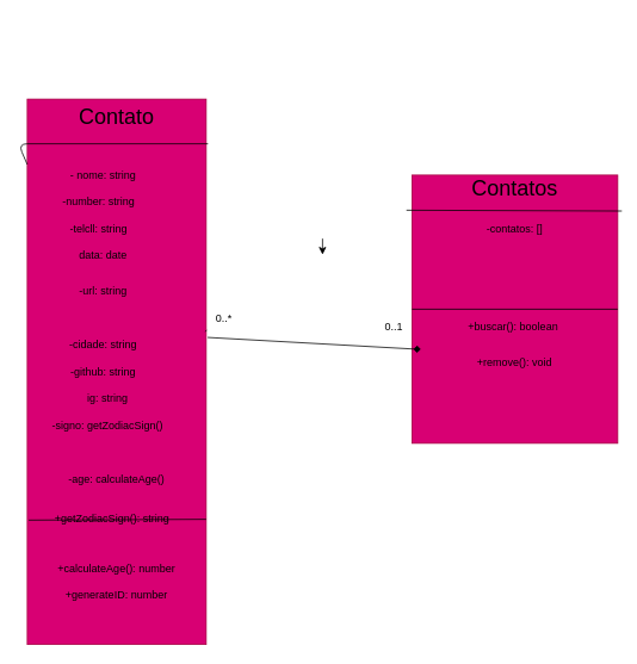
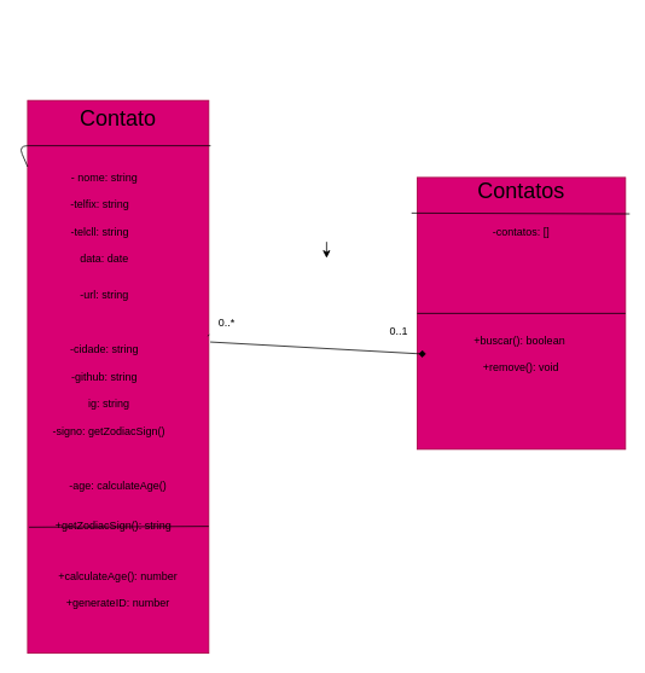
  <mxCell id="0" />
  <mxCell id="1" parent="0" />
  <mxCell id="2" style="edgeStyle=none;html=1;" edge="1" parent="1"><mxGeometry relative="1" as="geometry"><mxPoint x="360" y="266.081" as="sourcePoint" /><mxPoint x="360" y="283.919" as="targetPoint" /></mxGeometry></mxCell>
  <mxCell id="3" value="" style="rounded=0;whiteSpace=wrap;html=1;fillColor=#d80073;fontColor=#ffffff;strokeColor=#A50040;" vertex="1" parent="1"><mxGeometry x="30" y="110" width="200" height="610" as="geometry" /></mxCell>
  <mxCell id="4" value="" style="rounded=0;whiteSpace=wrap;html=1;fillColor=#d80073;fontColor=#ffffff;strokeColor=#A50040;" vertex="1" parent="1"><mxGeometry x="460" y="195" width="230" height="300" as="geometry" /></mxCell>
  <mxCell id="5" value="&lt;font style=&quot;font-size: 24px;&quot;&gt;Contato&lt;/font&gt;" style="text;html=1;strokeColor=none;fillColor=none;align=center;verticalAlign=middle;whiteSpace=wrap;rounded=0;" vertex="1" parent="1"><mxGeometry x="40" y="20" width="180" height="220" as="geometry" /></mxCell>
  <mxCell id="6" value="Contatos" style="text;html=1;strokeColor=none;fillColor=none;align=center;verticalAlign=middle;whiteSpace=wrap;rounded=0;fontSize=24;" vertex="1" parent="1"><mxGeometry x="545" y="195" width="60" height="30" as="geometry" /></mxCell>
  <mxCell id="7" value="" style="endArrow=none;html=1;fontSize=24;" edge="1" parent="1" source="3"><mxGeometry width="50" height="50" relative="1" as="geometry"><mxPoint x="380" y="390" as="sourcePoint" /><mxPoint x="232" y="160" as="targetPoint" /><Array as="points"><mxPoint x="20" y="160" /><mxPoint x="232" y="160" /></Array></mxGeometry></mxCell>
  <mxCell id="8" value="" style="endArrow=none;html=1;fontSize=24;exitX=-0.027;exitY=0.131;exitDx=0;exitDy=0;exitPerimeter=0;entryX=1.02;entryY=0.134;entryDx=0;entryDy=0;entryPerimeter=0;" edge="1" parent="1" source="4" target="4"><mxGeometry width="50" height="50" relative="1" as="geometry"><mxPoint x="380" y="390" as="sourcePoint" /><mxPoint x="430" y="340" as="targetPoint" /></mxGeometry></mxCell>
  <mxCell id="9" value="- nome: string" style="text;html=1;strokeColor=none;fillColor=none;align=center;verticalAlign=middle;whiteSpace=wrap;rounded=0;fontSize=12;" vertex="1" parent="1"><mxGeometry x="40" y="180" width="150" height="30" as="geometry" /></mxCell>
- <mxCell id="10" value="-number: string" style="text;html=1;strokeColor=none;fillColor=none;align=center;verticalAlign=middle;whiteSpace=wrap;rounded=0;fontSize=12;" vertex="1" parent="1"><mxGeometry x="40" y="210" width="140" height="30" as="geometry" /></mxCell>
+ <mxCell id="10" value="-telfix: string" style="text;html=1;strokeColor=none;fillColor=none;align=center;verticalAlign=middle;whiteSpace=wrap;rounded=0;fontSize=12;" vertex="1" parent="1"><mxGeometry x="40" y="210" width="140" height="30" as="geometry" /></mxCell>
  <mxCell id="11" value="-telcll: string" style="text;html=1;strokeColor=none;fillColor=none;align=center;verticalAlign=middle;whiteSpace=wrap;rounded=0;fontSize=12;" vertex="1" parent="1"><mxGeometry x="40" y="240" width="140" height="30" as="geometry" /></mxCell>
  <mxCell id="12" value="data: date" style="text;html=1;strokeColor=none;fillColor=none;align=center;verticalAlign=middle;whiteSpace=wrap;rounded=0;fontSize=12;" vertex="1" parent="1"><mxGeometry x="65" y="270" width="100" height="30" as="geometry" /></mxCell>
  <mxCell id="13" value="-url: string" style="text;html=1;strokeColor=none;fillColor=none;align=center;verticalAlign=middle;whiteSpace=wrap;rounded=0;fontSize=12;" vertex="1" parent="1"><mxGeometry x="50" y="310" width="130" height="30" as="geometry" /></mxCell>
  <mxCell id="14" value="-cidade: string" style="text;html=1;strokeColor=none;fillColor=none;align=center;verticalAlign=middle;whiteSpace=wrap;rounded=0;fontSize=12;" vertex="1" parent="1"><mxGeometry x="60" y="370" width="110" height="30" as="geometry" /></mxCell>
  <mxCell id="15" value="-github: string" style="text;html=1;strokeColor=none;fillColor=none;align=center;verticalAlign=middle;whiteSpace=wrap;rounded=0;fontSize=12;" vertex="1" parent="1"><mxGeometry x="60" y="400" width="110" height="30" as="geometry" /></mxCell>
  <mxCell id="16" value="ig: string" style="text;html=1;strokeColor=none;fillColor=none;align=center;verticalAlign=middle;whiteSpace=wrap;rounded=0;fontSize=12;" vertex="1" parent="1"><mxGeometry x="55" y="430" width="130" height="30" as="geometry" /></mxCell>
  <mxCell id="17" value="-signo: getZodiacSign()" style="text;html=1;strokeColor=none;fillColor=none;align=center;verticalAlign=middle;whiteSpace=wrap;rounded=0;fontSize=12;" vertex="1" parent="1"><mxGeometry x="55" y="460" width="130" height="30" as="geometry" /></mxCell>
  <mxCell id="18" value="-age: calculateAge()" style="text;html=1;strokeColor=none;fillColor=none;align=center;verticalAlign=middle;whiteSpace=wrap;rounded=0;fontSize=12;" vertex="1" parent="1"><mxGeometry x="75" y="520" width="110" height="30" as="geometry" /></mxCell>
  <mxCell id="19" value="" style="endArrow=none;html=1;fontSize=12;exitX=0.008;exitY=0.772;exitDx=0;exitDy=0;exitPerimeter=0;" edge="1" parent="1" source="3"><mxGeometry width="50" height="50" relative="1" as="geometry"><mxPoint x="310" y="710" as="sourcePoint" /><mxPoint x="230" y="580" as="targetPoint" /></mxGeometry></mxCell>
  <mxCell id="20" value="+getZodiacSign(): string" style="text;html=1;strokeColor=none;fillColor=none;align=center;verticalAlign=middle;whiteSpace=wrap;rounded=0;fontSize=12;" vertex="1" parent="1"><mxGeometry x="45" y="565" width="160" height="30" as="geometry" /></mxCell>
  <mxCell id="21" value="+calculateAge(): number" style="text;html=1;strokeColor=none;fillColor=none;align=center;verticalAlign=middle;whiteSpace=wrap;rounded=0;fontSize=12;" vertex="1" parent="1"><mxGeometry x="55" y="620" width="150" height="30" as="geometry" /></mxCell>
  <mxCell id="22" value="+generateID: number" style="text;html=1;strokeColor=none;fillColor=none;align=center;verticalAlign=middle;whiteSpace=wrap;rounded=0;fontSize=12;" vertex="1" parent="1"><mxGeometry x="40" y="650" width="180" height="30" as="geometry" /></mxCell>
  <mxCell id="23" value="-contatos: []" style="text;html=1;strokeColor=none;fillColor=none;align=center;verticalAlign=middle;whiteSpace=wrap;rounded=0;fontSize=12;" vertex="1" parent="1"><mxGeometry x="520" y="240" width="110" height="30" as="geometry" /></mxCell>
  <mxCell id="24" value="" style="endArrow=none;html=1;fontSize=12;entryX=1;entryY=0.5;entryDx=0;entryDy=0;exitX=0;exitY=0.5;exitDx=0;exitDy=0;" edge="1" parent="1" source="4" target="4"><mxGeometry width="50" height="50" relative="1" as="geometry"><mxPoint x="310" y="430" as="sourcePoint" /><mxPoint x="360" y="380" as="targetPoint" /></mxGeometry></mxCell>
- <mxCell id="25" value="+buscar(): boolean&amp;nbsp;" style="text;html=1;strokeColor=none;fillColor=none;align=center;verticalAlign=middle;whiteSpace=wrap;rounded=0;fontSize=12;" vertex="1" parent="1"><mxGeometry x="510" y="350" width="130" height="30" as="geometry" /></mxCell>
+ <mxCell id="25" value="+buscar(): boolean&amp;nbsp;" style="text;html=1;strokeColor=none;fillColor=none;align=center;verticalAlign=middle;whiteSpace=wrap;rounded=0;fontSize=12;" vertex="1" parent="1"><mxGeometry x="510" y="360" width="130" height="30" as="geometry" /></mxCell>
  <mxCell id="26" value="+remove(): void" style="text;html=1;strokeColor=none;fillColor=none;align=center;verticalAlign=middle;whiteSpace=wrap;rounded=0;fontSize=12;" vertex="1" parent="1"><mxGeometry x="490" y="390" width="170" height="30" as="geometry" /></mxCell>
  <mxCell id="27" value="" style="endArrow=diamond;html=1;fontSize=12;exitX=1.008;exitY=0.437;exitDx=0;exitDy=0;exitPerimeter=0;endFill=1;startArrow=none;entryX=0.043;entryY=0.65;entryDx=0;entryDy=0;entryPerimeter=0;" edge="1" parent="1" source="3" target="4"><mxGeometry width="50" height="50" relative="1" as="geometry"><mxPoint x="310" y="410" as="sourcePoint" /><mxPoint x="470" y="369" as="targetPoint" /></mxGeometry></mxCell>
  <mxCell id="28" value="" style="endArrow=none;html=1;fontSize=12;exitX=1.003;exitY=0.424;exitDx=0;exitDy=0;exitPerimeter=0;endFill=1;" edge="1" parent="1" source="3" target="29"><mxGeometry width="50" height="50" relative="1" as="geometry"><mxPoint x="230.6" y="368.64" as="sourcePoint" /><mxPoint x="470" y="369" as="targetPoint" /></mxGeometry></mxCell>
  <mxCell id="29" value="0..*" style="text;html=1;strokeColor=none;fillColor=none;align=center;verticalAlign=middle;whiteSpace=wrap;rounded=0;fontSize=12;" vertex="1" parent="1"><mxGeometry x="220" y="340" width="60" height="30" as="geometry" /></mxCell>
  <mxCell id="30" value="0..1" style="text;html=1;strokeColor=none;fillColor=none;align=center;verticalAlign=middle;whiteSpace=wrap;rounded=0;fontSize=12;" vertex="1" parent="1"><mxGeometry x="410" y="350" width="60" height="30" as="geometry" /></mxCell>
